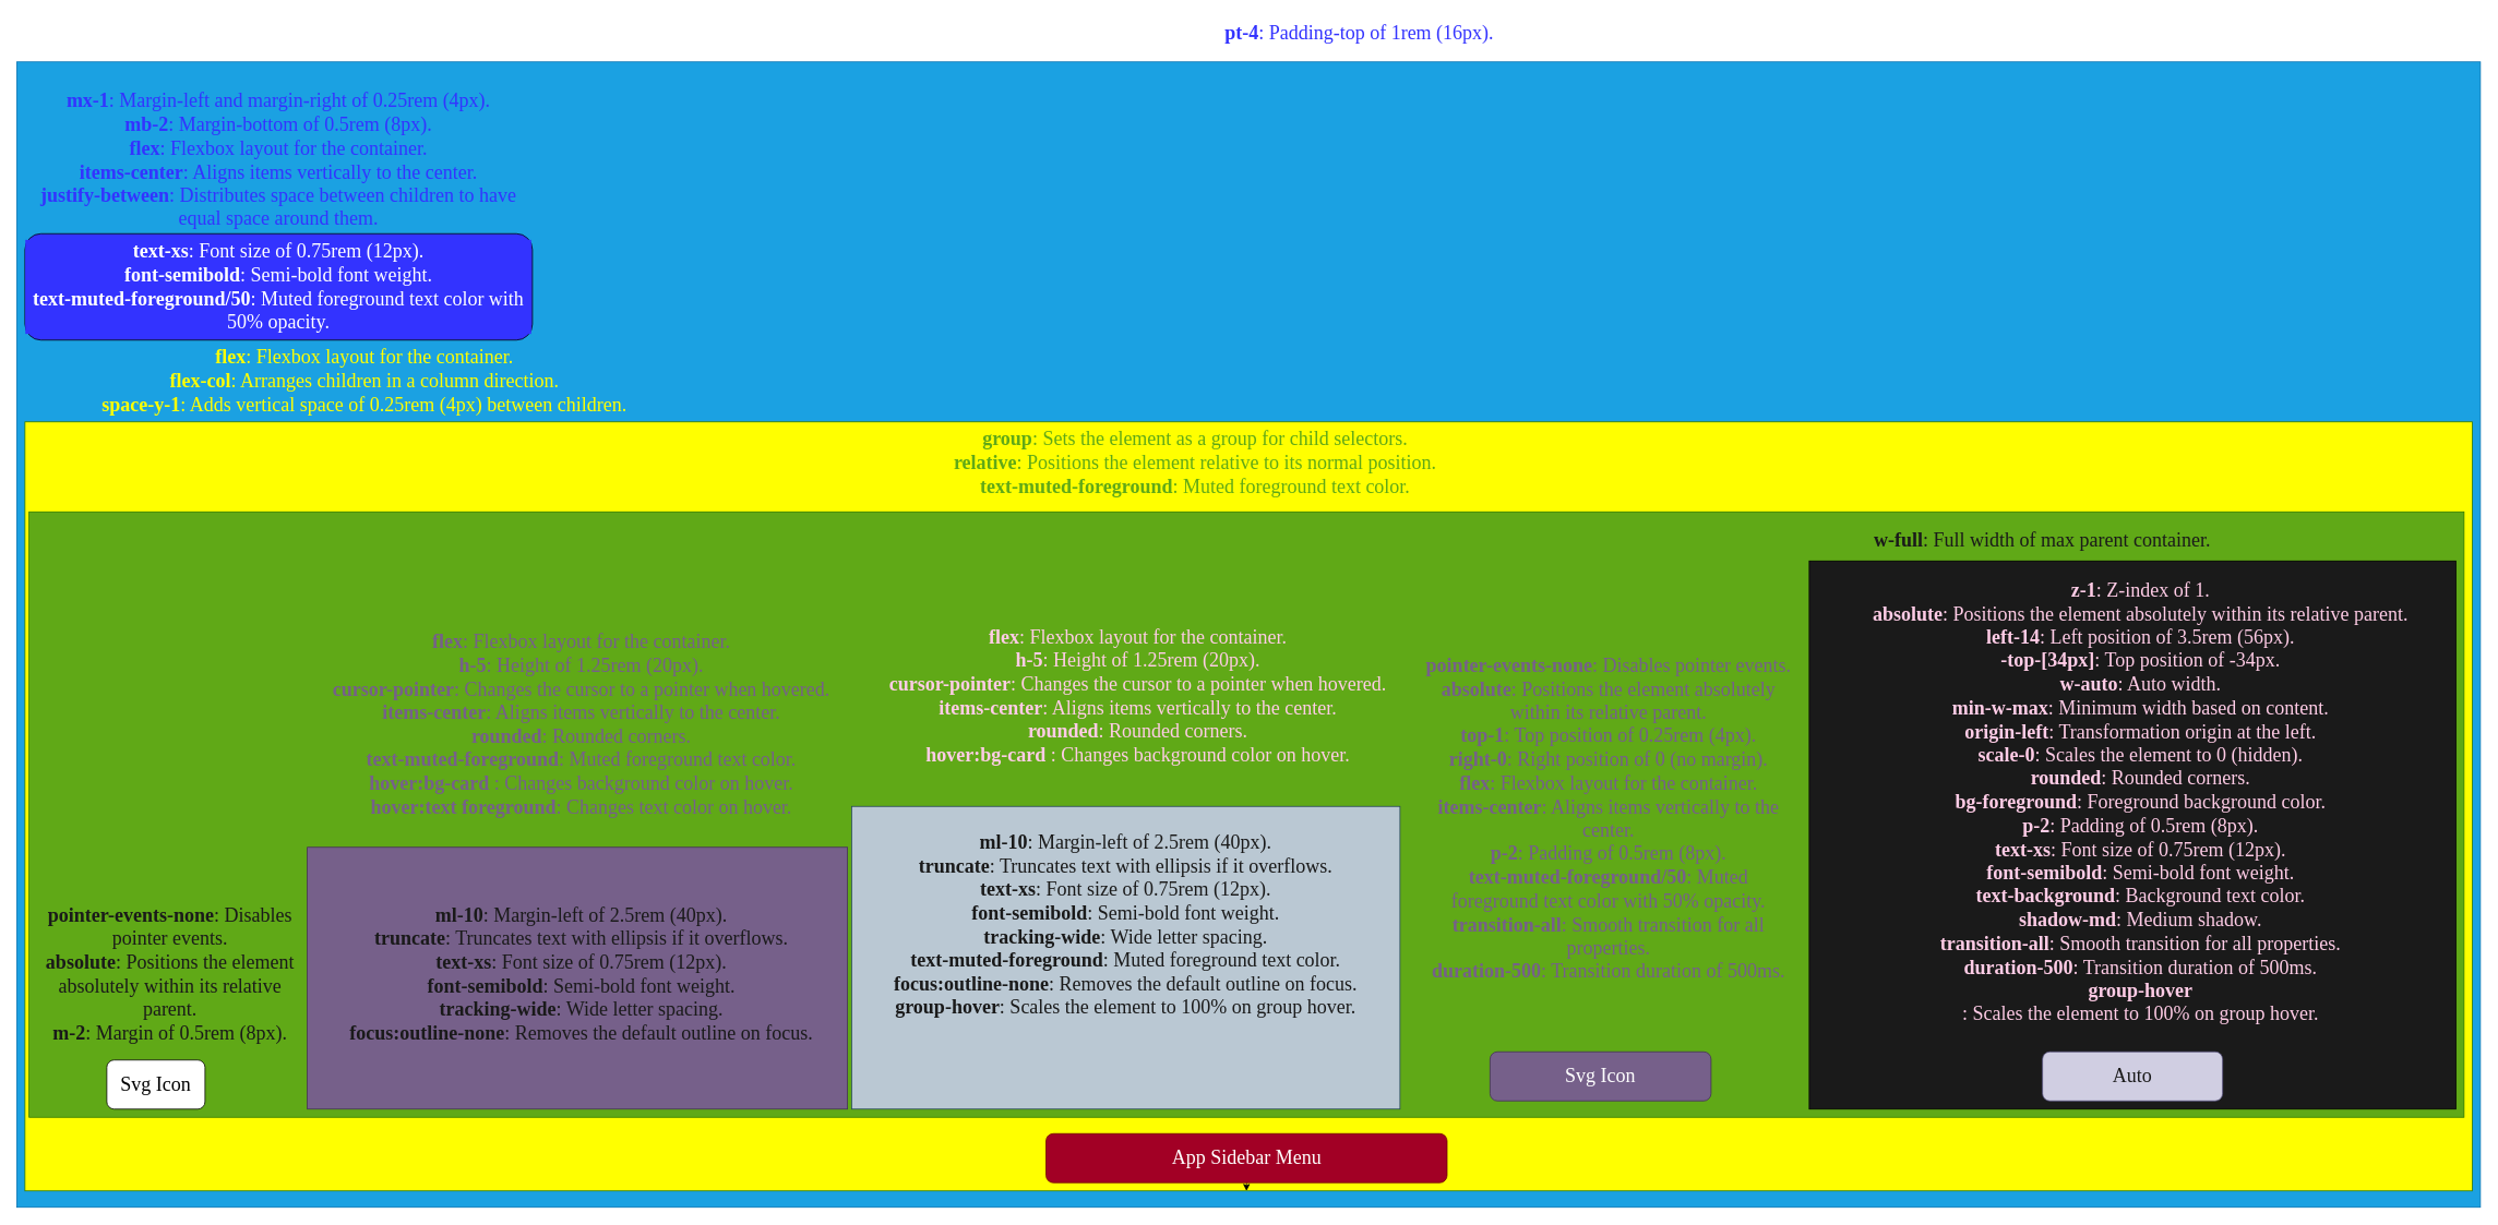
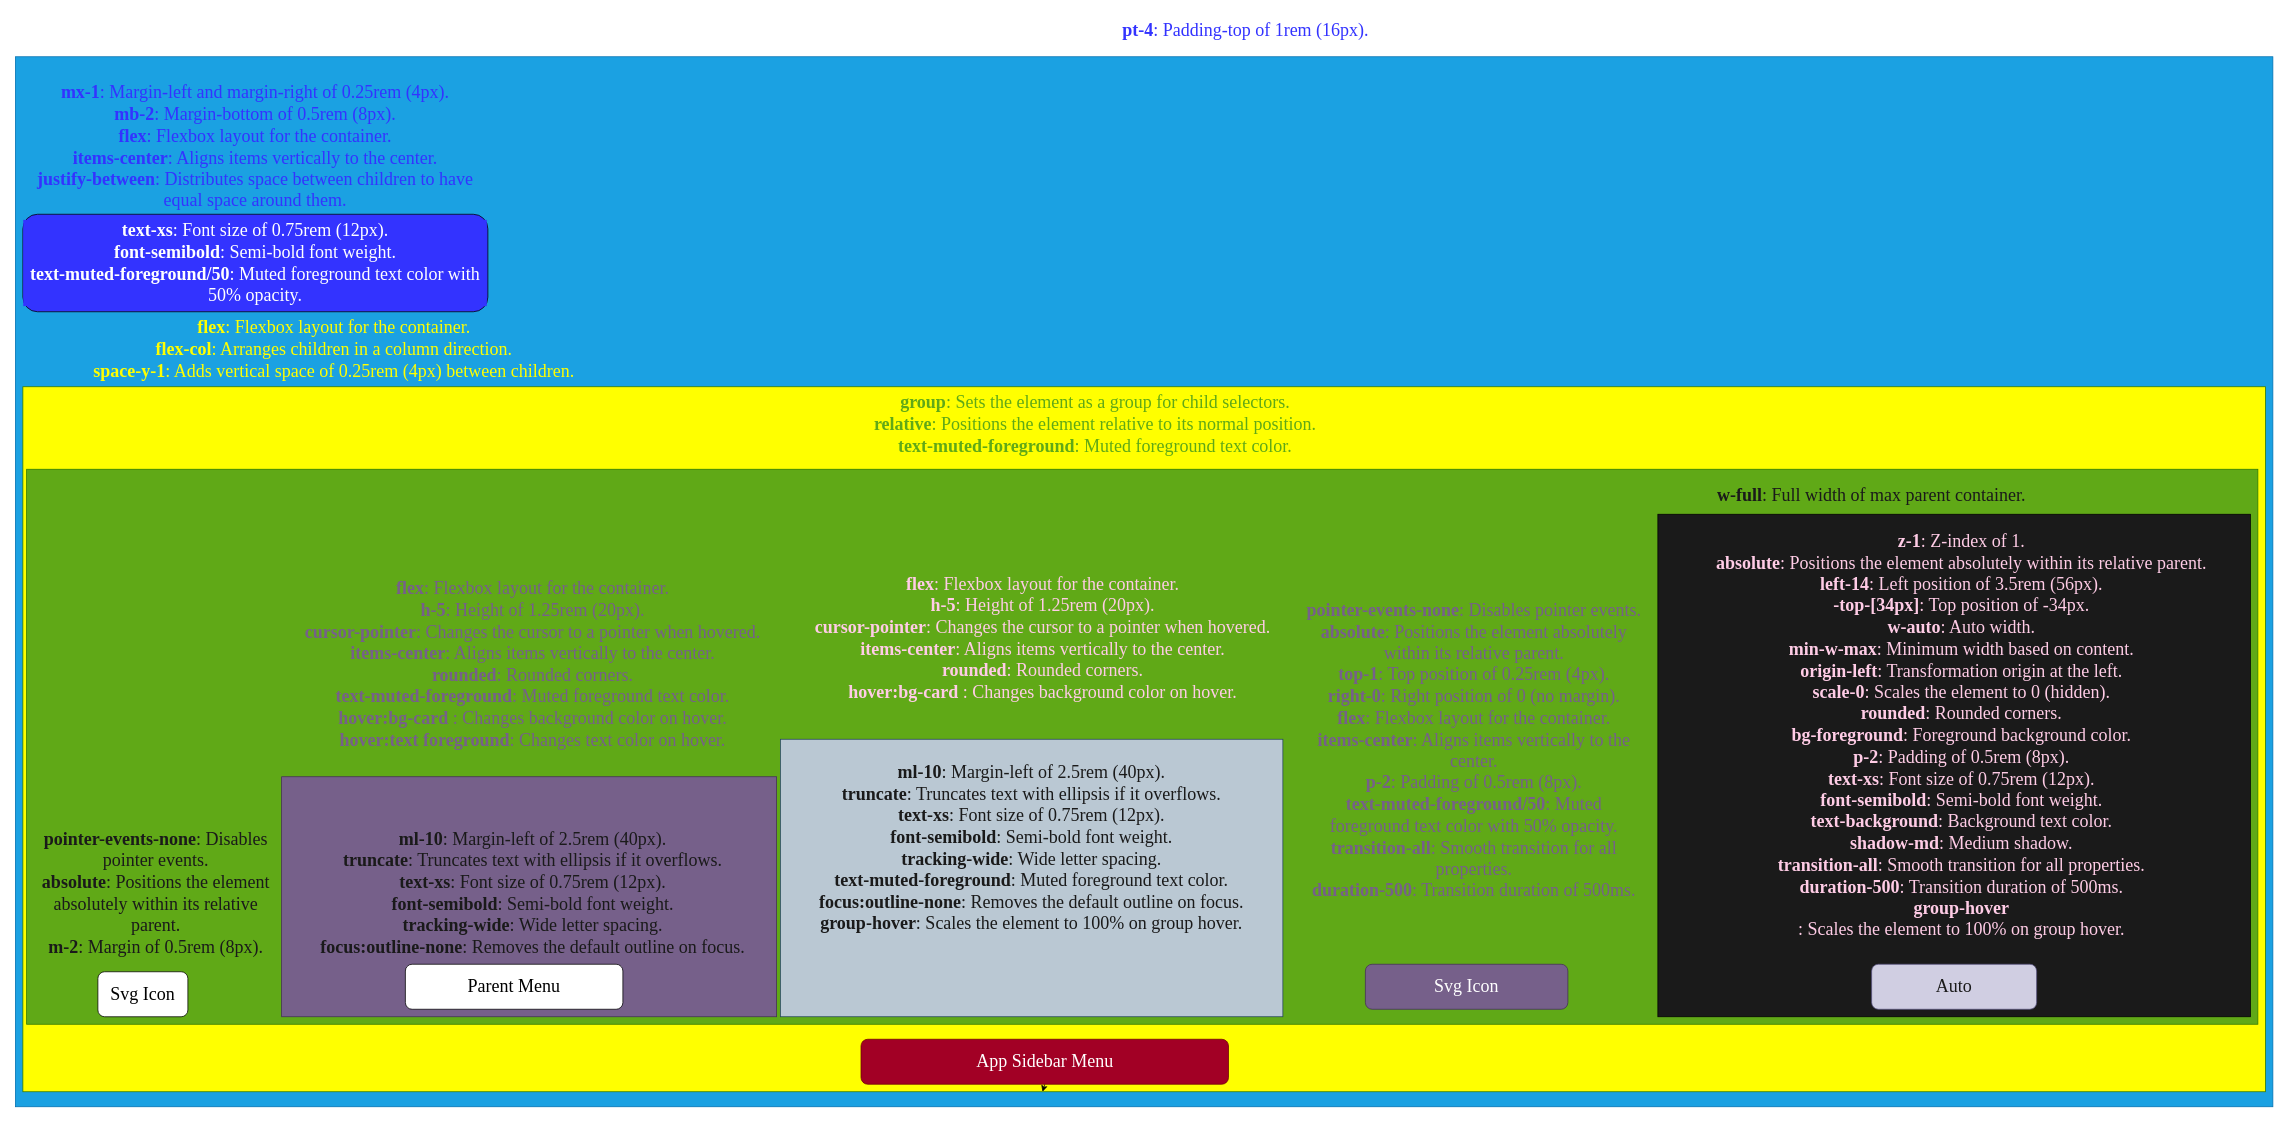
  <mxCell id="0" />
  <mxCell id="1" parent="0" />
  <mxCell id="2" value="" style="rounded=0;whiteSpace=wrap;html=1;fillColor=#1ba1e2;fontColor=#ffffff;strokeColor=#006EAF;" vertex="1" parent="1"><mxGeometry x="20" y="75" width="3010" height="1400" as="geometry" /></mxCell>
  <mxCell id="3" value="&lt;strong&gt;mx-1&lt;/strong&gt;: Margin-left and margin-right of 0.25rem (4px).&lt;br&gt;&lt;strong&gt;mb-2&lt;/strong&gt;: Margin-bottom of 0.5rem (8px).&lt;br&gt;&lt;strong&gt;flex&lt;/strong&gt;: Flexbox layout for the container.&lt;br&gt;&lt;strong style=&quot;background-color: initial;&quot;&gt;items-center&lt;/strong&gt;&lt;span style=&quot;background-color: initial;&quot;&gt;: Aligns items vertically to the center.&lt;br&gt;&lt;/span&gt;&lt;strong&gt;justify-between&lt;/strong&gt;: Distributes space between children to have equal space around them.&lt;span style=&quot;background-color: initial;&quot;&gt;&lt;br&gt;&lt;/span&gt;" style="text;html=1;strokeColor=none;fillColor=none;align=center;verticalAlign=middle;whiteSpace=wrap;rounded=0;fontFamily=Comic Sans MS;fontSize=24;fontColor=#3333FF;" vertex="1" parent="1"><mxGeometry x="30" y="95" width="620" height="200" as="geometry" /></mxCell>
  <mxCell id="4" value="&lt;strong&gt;pt-4&lt;/strong&gt;: Padding-top of 1rem (16px)." style="text;html=1;align=center;verticalAlign=middle;resizable=0;points=[];autosize=1;strokeColor=none;fillColor=none;fontSize=24;fontFamily=Comic Sans MS;fontColor=#3333FF;" vertex="1" parent="1"><mxGeometry x="1460" y="20" width="400" height="40" as="geometry" /></mxCell>
  <mxCell id="5" value="&lt;strong&gt;text-xs&lt;/strong&gt;: Font size of 0.75rem (12px).&lt;br&gt;&lt;strong&gt;font-semibold&lt;/strong&gt;: Semi-bold font weight.&lt;br&gt;&lt;strong&gt;text-muted-foreground/50&lt;/strong&gt;: Muted foreground text color with 50% opacity." style="rounded=1;whiteSpace=wrap;html=1;labelBackgroundColor=#3333FF;fontFamily=Comic Sans MS;fontSize=24;fontColor=#FFFFFF;fillColor=#3333FF;" vertex="1" parent="1"><mxGeometry x="30" y="285" width="620" height="130" as="geometry" /></mxCell>
  <mxCell id="6" value="" style="rounded=0;whiteSpace=wrap;html=1;labelBackgroundColor=#3333FF;fontFamily=Comic Sans MS;fontSize=24;fontColor=#ffffff;fillColor=#FFFF00;strokeColor=#2D7600;" vertex="1" parent="1"><mxGeometry x="30" y="515" width="2990" height="940" as="geometry" /></mxCell>
  <mxCell id="7" value="&lt;font color=&quot;#ffff00&quot;&gt;&lt;strong&gt;flex&lt;/strong&gt;: Flexbox layout for the container.&lt;br&gt;&lt;strong&gt;flex-col&lt;/strong&gt;: Arranges children in a column direction.&lt;br&gt;&lt;strong&gt;space-y-1&lt;/strong&gt;: Adds vertical space of 0.25rem (4px) between children.&lt;/font&gt;" style="text;html=1;strokeColor=none;fillColor=none;align=center;verticalAlign=middle;whiteSpace=wrap;rounded=0;labelBackgroundColor=none;fontFamily=Comic Sans MS;fontSize=24;fontColor=#60A917;" vertex="1" parent="1"><mxGeometry x="50" y="415" width="790" height="100" as="geometry" /></mxCell>
  <mxCell id="8" value="" style="rounded=0;whiteSpace=wrap;html=1;labelBackgroundColor=none;fontFamily=Comic Sans MS;fontSize=24;fontColor=#ffffff;fillColor=#60a917;strokeColor=#2D7600;" vertex="1" parent="1"><mxGeometry x="35" y="625" width="2975" height="740" as="geometry" /></mxCell>
  <mxCell id="9" style="edgeStyle=none;html=1;exitX=0.5;exitY=1;exitDx=0;exitDy=0;fontFamily=Comic Sans MS;fontSize=24;fontColor=#1A1A1A;" edge="1" parent="1" source="10" target="6"><mxGeometry relative="1" as="geometry" /></mxCell>
- <mxCell id="10" value="App Sidebar Menu" style="rounded=1;whiteSpace=wrap;html=1;labelBackgroundColor=none;fontFamily=Comic Sans MS;fontSize=24;fontColor=#ffffff;fillColor=#a20025;strokeColor=#6F0000;" vertex="1" parent="1"><mxGeometry x="1277.5" y="1385" width="490" height="60" as="geometry" /></mxCell>
+ <mxCell id="10" value="App Sidebar Menu" style="rounded=1;whiteSpace=wrap;html=1;labelBackgroundColor=none;fontFamily=Comic Sans MS;fontSize=24;fontColor=#ffffff;fillColor=#a20025;strokeColor=#6F0000;" vertex="1" parent="1"><mxGeometry x="1147.5" y="1385" width="490" height="60" as="geometry" /></mxCell>
  <mxCell id="11" value="&lt;strong&gt;group&lt;/strong&gt;: Sets the element as a group for child selectors.&lt;br&gt;&lt;strong style=&quot;background-color: initial;&quot;&gt;relative&lt;/strong&gt;&lt;span style=&quot;background-color: initial;&quot;&gt;: Positions the element relative to its normal position.&lt;br&gt;&lt;/span&gt;&lt;strong&gt;text-muted-foreground&lt;/strong&gt;: Muted foreground text color.&lt;span style=&quot;background-color: initial;&quot;&gt;&lt;br&gt;&lt;/span&gt;" style="text;html=1;strokeColor=none;fillColor=none;align=center;verticalAlign=middle;whiteSpace=wrap;rounded=0;labelBackgroundColor=none;fontFamily=Comic Sans MS;fontSize=24;fontColor=#60A917;" vertex="1" parent="1"><mxGeometry x="1110" y="525" width="700" height="80" as="geometry" /></mxCell>
  <mxCell id="12" value="Svg Icon" style="rounded=1;whiteSpace=wrap;html=1;labelBackgroundColor=none;fontFamily=Comic Sans MS;fontSize=24;" vertex="1" parent="1"><mxGeometry x="130" y="1295" width="120" height="60" as="geometry" /></mxCell>
  <mxCell id="13" value="&lt;strong&gt;pointer-events-none&lt;/strong&gt;: Disables pointer events.&lt;br&gt;&lt;strong&gt;absolute&lt;/strong&gt;: Positions the element absolutely within its relative parent.&lt;br&gt;&lt;strong&gt;m-2&lt;/strong&gt;: Margin of 0.5rem (8px)." style="text;html=1;strokeColor=none;fillColor=none;align=center;verticalAlign=middle;whiteSpace=wrap;rounded=0;labelBackgroundColor=none;fontFamily=Comic Sans MS;fontSize=24;fontColor=#1A1A1A;" vertex="1" parent="1"><mxGeometry x="40" y="1095" width="335" height="190" as="geometry" /></mxCell>
  <mxCell id="14" value="" style="rounded=0;whiteSpace=wrap;html=1;labelBackgroundColor=none;fontFamily=Comic Sans MS;fontSize=24;fontColor=#ffffff;fillColor=#76608a;strokeColor=#432D57;" vertex="1" parent="1"><mxGeometry x="375" y="1035" width="660" height="320" as="geometry" /></mxCell>
  <mxCell id="15" value="&lt;strong&gt;flex&lt;/strong&gt;: Flexbox layout for the container.&lt;br&gt;&lt;strong&gt;h-5&lt;/strong&gt;: Height of 1.25rem (20px).&lt;br&gt;&lt;strong style=&quot;background-color: initial;&quot;&gt;cursor-pointer&lt;/strong&gt;&lt;span style=&quot;background-color: initial;&quot;&gt;: Changes the cursor to a pointer when hovered.&lt;br&gt;&lt;/span&gt;&lt;strong&gt;items-center&lt;/strong&gt;: Aligns items vertically to the center.&lt;br&gt;&lt;strong&gt;rounded&lt;/strong&gt;: Rounded corners.&lt;br&gt;&lt;strong&gt;text-muted-foreground&lt;/strong&gt;: Muted foreground text color.&lt;br&gt;&lt;strong&gt;hover:bg-card&amp;nbsp;&lt;/strong&gt;: Changes background color on hover.&lt;br&gt;&lt;strong&gt;hover:text foreground&lt;/strong&gt;: Changes text color on hover.&lt;span style=&quot;background-color: initial;&quot;&gt;&lt;br&gt;&lt;/span&gt;" style="text;html=1;strokeColor=none;fillColor=none;align=center;verticalAlign=middle;whiteSpace=wrap;rounded=0;labelBackgroundColor=none;fontFamily=Comic Sans MS;fontSize=24;fontColor=#76608A;" vertex="1" parent="1"><mxGeometry x="380" y="755" width="660" height="260" as="geometry" /></mxCell>
+ <mxCell id="16" value="Parent Menu" style="rounded=1;whiteSpace=wrap;html=1;labelBackgroundColor=none;fontFamily=Comic Sans MS;fontSize=24;" vertex="1" parent="1"><mxGeometry x="540" y="1285" width="290" height="60" as="geometry" /></mxCell>
  <mxCell id="17" value="&lt;strong&gt;ml-10&lt;/strong&gt;: Margin-left of 2.5rem (40px).&lt;br&gt;&lt;strong&gt;truncate&lt;/strong&gt;: Truncates text with ellipsis if it overflows.&lt;br&gt;&lt;strong&gt;text-xs&lt;/strong&gt;: Font size of 0.75rem (12px).&lt;br&gt;&lt;strong&gt;font-semibold&lt;/strong&gt;: Semi-bold font weight.&lt;br&gt;&lt;strong&gt;tracking-wide&lt;/strong&gt;: Wide letter spacing.&lt;br&gt;&lt;strong&gt;focus:outline-none&lt;/strong&gt;: Removes the default outline on focus." style="text;html=1;strokeColor=none;fillColor=none;align=center;verticalAlign=middle;whiteSpace=wrap;rounded=0;labelBackgroundColor=none;fontFamily=Comic Sans MS;fontSize=24;fontColor=#1A1A1A;" vertex="1" parent="1"><mxGeometry x="385" y="1095" width="650" height="190" as="geometry" /></mxCell>
  <mxCell id="18" value="" style="rounded=0;whiteSpace=wrap;html=1;labelBackgroundColor=none;fontFamily=Comic Sans MS;fontSize=24;fillColor=#bac8d3;strokeColor=#23445d;" vertex="1" parent="1"><mxGeometry x="1040" y="985" width="670" height="370" as="geometry" /></mxCell>
  <mxCell id="19" value="&lt;font color=&quot;#ffcce6&quot;&gt;&lt;strong style=&quot;&quot;&gt;flex&lt;/strong&gt;: Flexbox layout for the container.&lt;br style=&quot;&quot;&gt;&lt;strong style=&quot;&quot;&gt;h-5&lt;/strong&gt;: Height of 1.25rem (20px).&lt;br style=&quot;&quot;&gt;&lt;strong style=&quot;background-color: initial;&quot;&gt;cursor-pointer&lt;/strong&gt;&lt;span style=&quot;background-color: initial;&quot;&gt;: Changes the cursor to a pointer when hovered.&lt;br&gt;&lt;/span&gt;&lt;strong style=&quot;&quot;&gt;items-center&lt;/strong&gt;: Aligns items vertically to the center.&lt;br style=&quot;&quot;&gt;&lt;strong style=&quot;&quot;&gt;rounded&lt;/strong&gt;: Rounded corners.&lt;br style=&quot;&quot;&gt;&lt;strong style=&quot;&quot;&gt;hover:bg-card&amp;nbsp;&lt;/strong&gt;: Changes background color on hover.&lt;br&gt;&lt;/font&gt;" style="text;html=1;strokeColor=none;fillColor=none;align=center;verticalAlign=middle;whiteSpace=wrap;rounded=0;labelBackgroundColor=none;fontFamily=Comic Sans MS;fontSize=24;fontColor=#BAC8D3;" vertex="1" parent="1"><mxGeometry x="1070" y="745" width="640" height="210" as="geometry" /></mxCell>
  <mxCell id="20" value="&lt;strong&gt;ml-10&lt;/strong&gt;: Margin-left of 2.5rem (40px).&lt;br&gt;&lt;strong&gt;truncate&lt;/strong&gt;: Truncates text with ellipsis if it overflows.&lt;br&gt;&lt;strong&gt;text-xs&lt;/strong&gt;: Font size of 0.75rem (12px).&lt;br&gt;&lt;strong&gt;font-semibold&lt;/strong&gt;: Semi-bold font weight.&lt;br&gt;&lt;strong&gt;tracking-wide&lt;/strong&gt;: Wide letter spacing.&lt;br&gt;&lt;strong&gt;text-muted-foreground&lt;/strong&gt;: Muted foreground text color.&lt;br&gt;&lt;strong&gt;focus:outline-none&lt;/strong&gt;: Removes the default outline on focus.&lt;br&gt;&lt;strong&gt;group-hover&lt;/strong&gt;: Scales the element to 100% on group hover." style="text;html=1;strokeColor=none;fillColor=none;align=center;verticalAlign=middle;whiteSpace=wrap;rounded=0;labelBackgroundColor=none;fontFamily=Comic Sans MS;fontSize=24;fontColor=#1A1A1A;" vertex="1" parent="1"><mxGeometry x="1045" y="985" width="660" height="290" as="geometry" /></mxCell>
  <mxCell id="21" value="Svg Icon" style="rounded=1;whiteSpace=wrap;html=1;labelBackgroundColor=none;fontFamily=Comic Sans MS;fontSize=24;fontColor=#ffffff;fillColor=#76608a;strokeColor=#432D57;" vertex="1" parent="1"><mxGeometry x="1820" y="1285" width="270" height="60" as="geometry" /></mxCell>
  <mxCell id="22" value="&lt;strong&gt;pointer-events-none&lt;/strong&gt;: Disables pointer events.&lt;br&gt;&lt;strong&gt;absolute&lt;/strong&gt;: Positions the element absolutely within its relative parent.&lt;br&gt;&lt;strong&gt;top-1&lt;/strong&gt;: Top position of 0.25rem (4px).&lt;br&gt;&lt;strong&gt;right-0&lt;/strong&gt;: Right position of 0 (no margin).&lt;br&gt;&lt;strong&gt;flex&lt;/strong&gt;: Flexbox layout for the container.&lt;br&gt;&lt;strong&gt;items-center&lt;/strong&gt;: Aligns items vertically to the center.&lt;br&gt;&lt;strong&gt;p-2&lt;/strong&gt;: Padding of 0.5rem (8px).&lt;br&gt;&lt;strong style=&quot;background-color: initial;&quot;&gt;text-muted-foreground/50&lt;/strong&gt;&lt;span style=&quot;background-color: initial;&quot;&gt;: Muted foreground text color with 50% opacity.&lt;br&gt;&lt;/span&gt;&lt;strong&gt;transition-all&lt;/strong&gt;: Smooth transition for all properties.&lt;br&gt;&lt;strong style=&quot;background-color: initial;&quot;&gt;duration-500&lt;/strong&gt;&lt;span style=&quot;background-color: initial;&quot;&gt;: Transition duration of 500ms.&lt;/span&gt;" style="text;html=1;strokeColor=none;fillColor=none;align=center;verticalAlign=middle;whiteSpace=wrap;rounded=0;labelBackgroundColor=none;fontFamily=Comic Sans MS;fontSize=24;fontColor=#76608A;" vertex="1" parent="1"><mxGeometry x="1740" y="735" width="450" height="530" as="geometry" /></mxCell>
  <mxCell id="23" value="" style="rounded=0;whiteSpace=wrap;html=1;labelBackgroundColor=none;fontFamily=Comic Sans MS;fontSize=24;fillColor=#1A1A1A;" vertex="1" parent="1"><mxGeometry x="2210" y="685" width="790" height="670" as="geometry" /></mxCell>
  <mxCell id="24" value="&lt;strong&gt;w-full&lt;/strong&gt;: Full width of max parent container." style="text;html=1;strokeColor=none;fillColor=none;align=center;verticalAlign=middle;whiteSpace=wrap;rounded=0;labelBackgroundColor=none;fontFamily=Comic Sans MS;fontSize=24;fontColor=#1A1A1A;" vertex="1" parent="1"><mxGeometry x="2230" y="635" width="530" height="50" as="geometry" /></mxCell>
  <mxCell id="25" value="&lt;font color=&quot;#1a1a1a&quot;&gt;Auto&lt;/font&gt;" style="rounded=1;whiteSpace=wrap;html=1;labelBackgroundColor=none;fontFamily=Comic Sans MS;fontSize=24;fillColor=#d0cee2;strokeColor=#56517e;" vertex="1" parent="1"><mxGeometry x="2495" y="1285" width="220" height="60" as="geometry" /></mxCell>
  <mxCell id="26" value="&lt;strong&gt;z-1&lt;/strong&gt;: Z-index of 1.&lt;br&gt;&lt;strong&gt;absolute&lt;/strong&gt;: Positions the element absolutely within its relative parent.&lt;br&gt;&lt;strong&gt;left-14&lt;/strong&gt;: Left position of 3.5rem (56px).&lt;br&gt;&lt;strong&gt;-top-[34px]&lt;/strong&gt;: Top position of -34px.&lt;br&gt;&lt;strong&gt;w-auto&lt;/strong&gt;: Auto width.&lt;br&gt;&lt;strong&gt;min-w-max&lt;/strong&gt;: Minimum width based on content.&lt;br&gt;&lt;strong&gt;origin-left&lt;/strong&gt;: Transformation origin at the left.&lt;br&gt;&lt;strong&gt;scale-0&lt;/strong&gt;: Scales the element to 0 (hidden).&lt;br&gt;&lt;strong&gt;rounded&lt;/strong&gt;: Rounded corners.&lt;br&gt;&lt;strong&gt;bg-foreground&lt;/strong&gt;: Foreground background color.&lt;br&gt;&lt;strong&gt;p-2&lt;/strong&gt;: Padding of 0.5rem (8px).&lt;br&gt;&lt;strong&gt;text-xs&lt;/strong&gt;: Font size of 0.75rem (12px).&lt;br&gt;&lt;strong&gt;font-semibold&lt;/strong&gt;: Semi-bold font weight.&lt;br&gt;&lt;strong&gt;text-background&lt;/strong&gt;: Background text color.&lt;br&gt;&lt;strong&gt;shadow-md&lt;/strong&gt;: Medium shadow.&lt;br&gt;&lt;strong&gt;transition-all&lt;/strong&gt;: Smooth transition for all properties.&lt;br&gt;&lt;strong&gt;duration-500&lt;/strong&gt;: Transition duration of 500ms.&lt;br&gt;&lt;strong&gt;group-hover&lt;div&gt;&lt;/div&gt;&lt;/strong&gt;: Scales the element to 100% on group hover." style="text;html=1;strokeColor=none;fillColor=none;align=center;verticalAlign=middle;whiteSpace=wrap;rounded=0;labelBackgroundColor=none;fontFamily=Comic Sans MS;fontSize=24;fontColor=#FFCCE6;" vertex="1" parent="1"><mxGeometry x="2230" y="695" width="770" height="570" as="geometry" /></mxCell>
